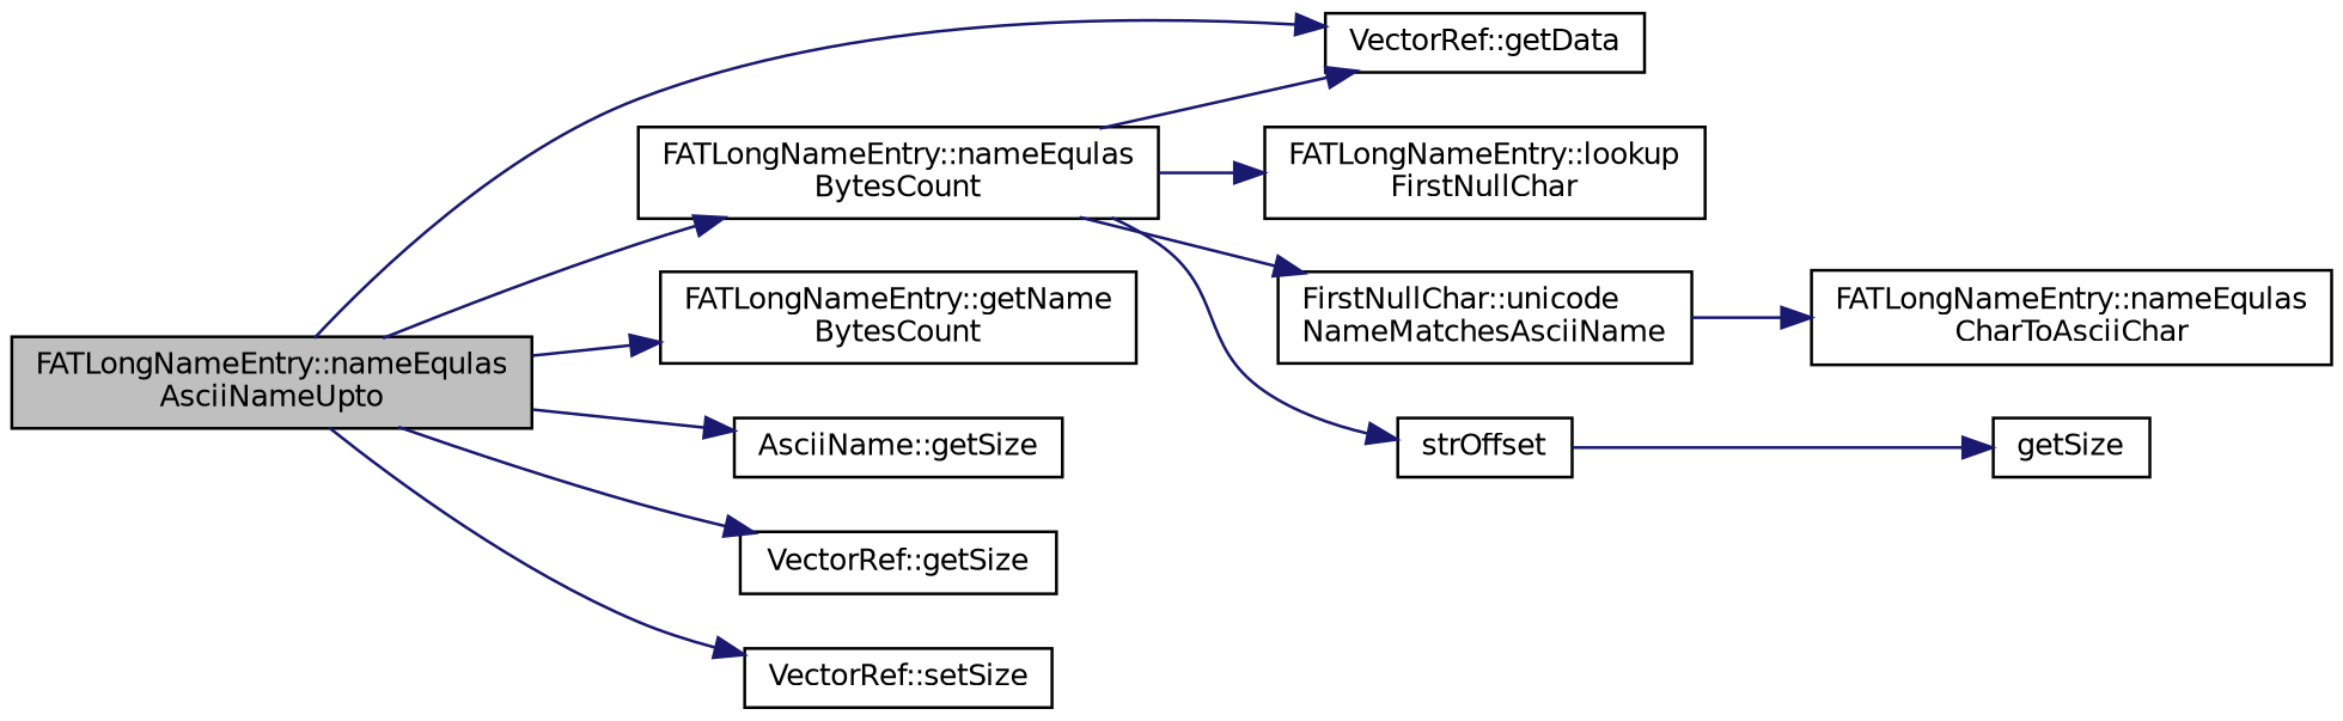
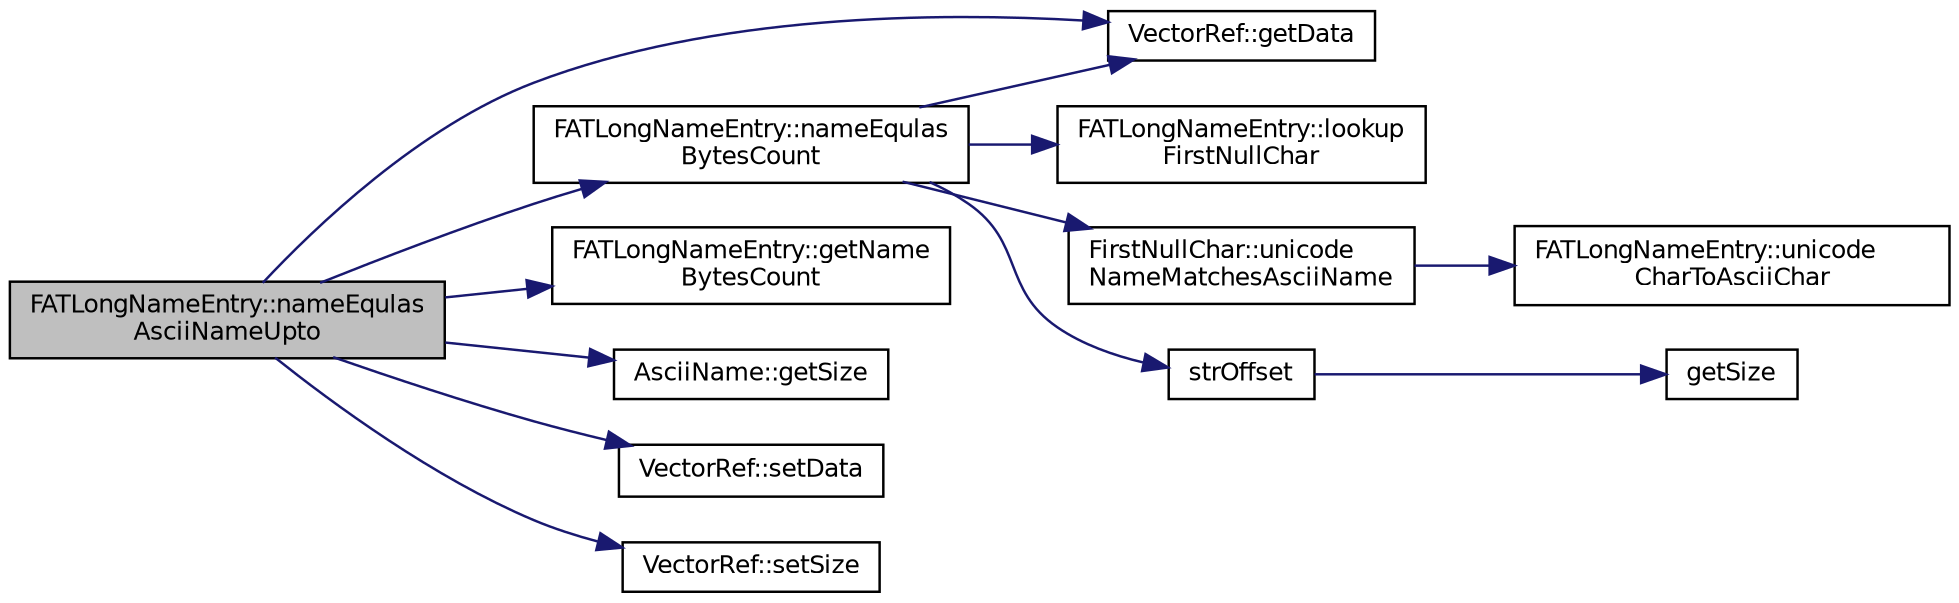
  digraph {
    rankdir=LR
    node [color=black fillcolor=white fontname=Helvetica fontsize=10 shape=record style=filled]
    edge [color=midnightblue fontname=Helvetica fontsize=10 labelfontname=Helvetica labelfontsize=10 style=solid]
    n1 [fillcolor=grey75 fontcolor=black height=0.2 label="FATLongNameEntry::nameEqulas\lAsciiNameUpto" width=0.4]
    n2 [height=0.2 label="FATLongNameEntry::nameEqulas\lBytesCount" width=0.4]
    n3 [height=0.2 label="VectorRef::getData" width=0.4]
    n4 [height=0.2 label="FATLongNameEntry::getName\lBytesCount" width=0.4]
    n5 [height=0.2 label="AsciiName::getSize" width=0.4]
-   n6 [height=0.2 label="VectorRef::getSize" width=0.4]
+   n6 [height=0.2 label="VectorRef::setData" width=0.4]
    n7 [height=0.2 label="VectorRef::setSize" width=0.4]
    n8 [height=0.2 label="FATLongNameEntry::lookup\lFirstNullChar" width=0.4]
    n9 [height=0.2 label="FirstNullChar::unicode\lNameMatchesAsciiName" width=0.4]
    n10 [height=0.2 label=strOffset width=0.4]
-   n11 [height=0.2 label="FATLongNameEntry::nameEqulas\lCharToAsciiChar" width=0.4]
+   n11 [height=0.2 label="FATLongNameEntry::unicode\lCharToAsciiChar" width=0.4]
    n12 [height=0.2 label=getSize width=0.4]
    n1 -> n2
    n1 -> n3
    n1 -> n4
    n1 -> n5
    n1 -> n6
    n1 -> n7
    n2 -> n3
    n2 -> n8
    n2 -> n9
    n2 -> n10
    n9 -> n11
    n10 -> n12
  }
